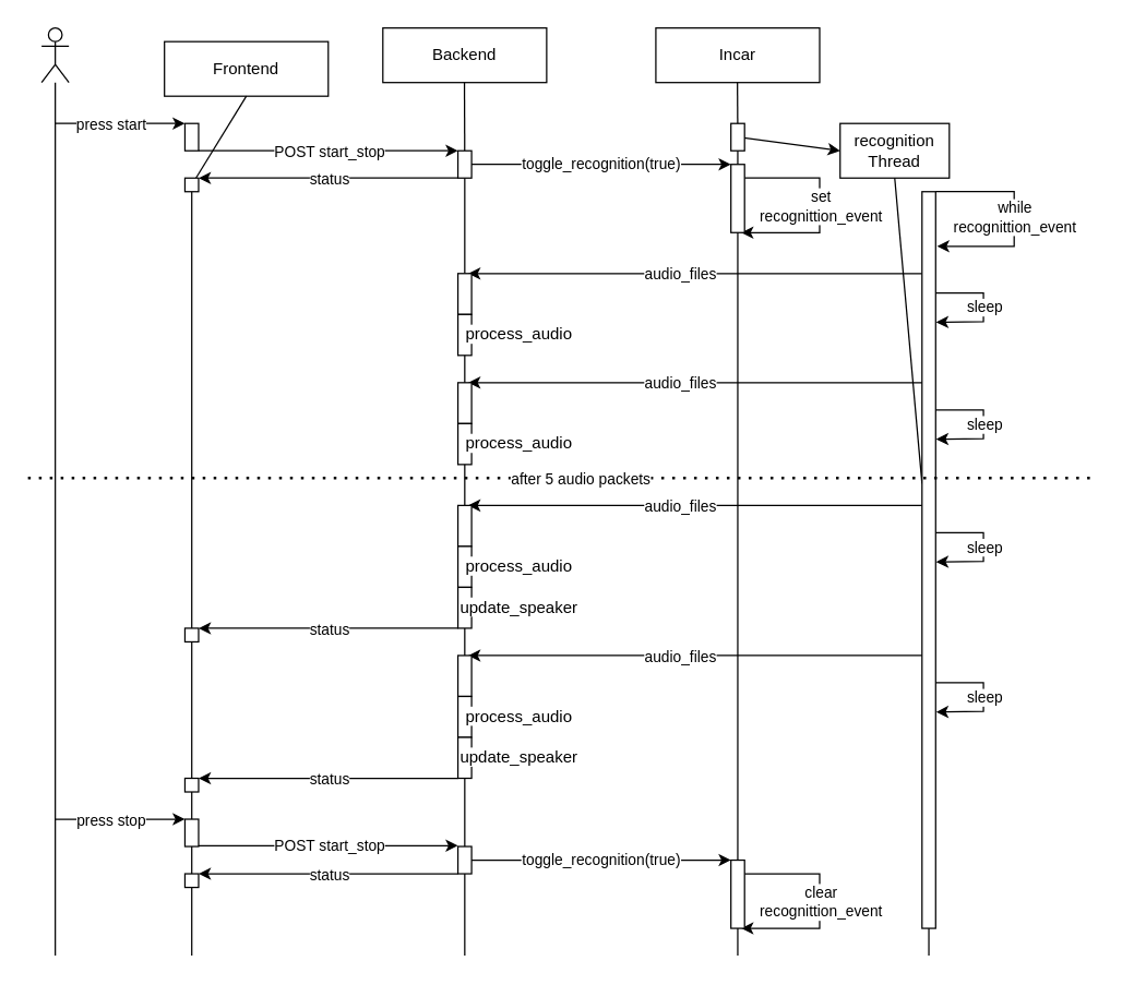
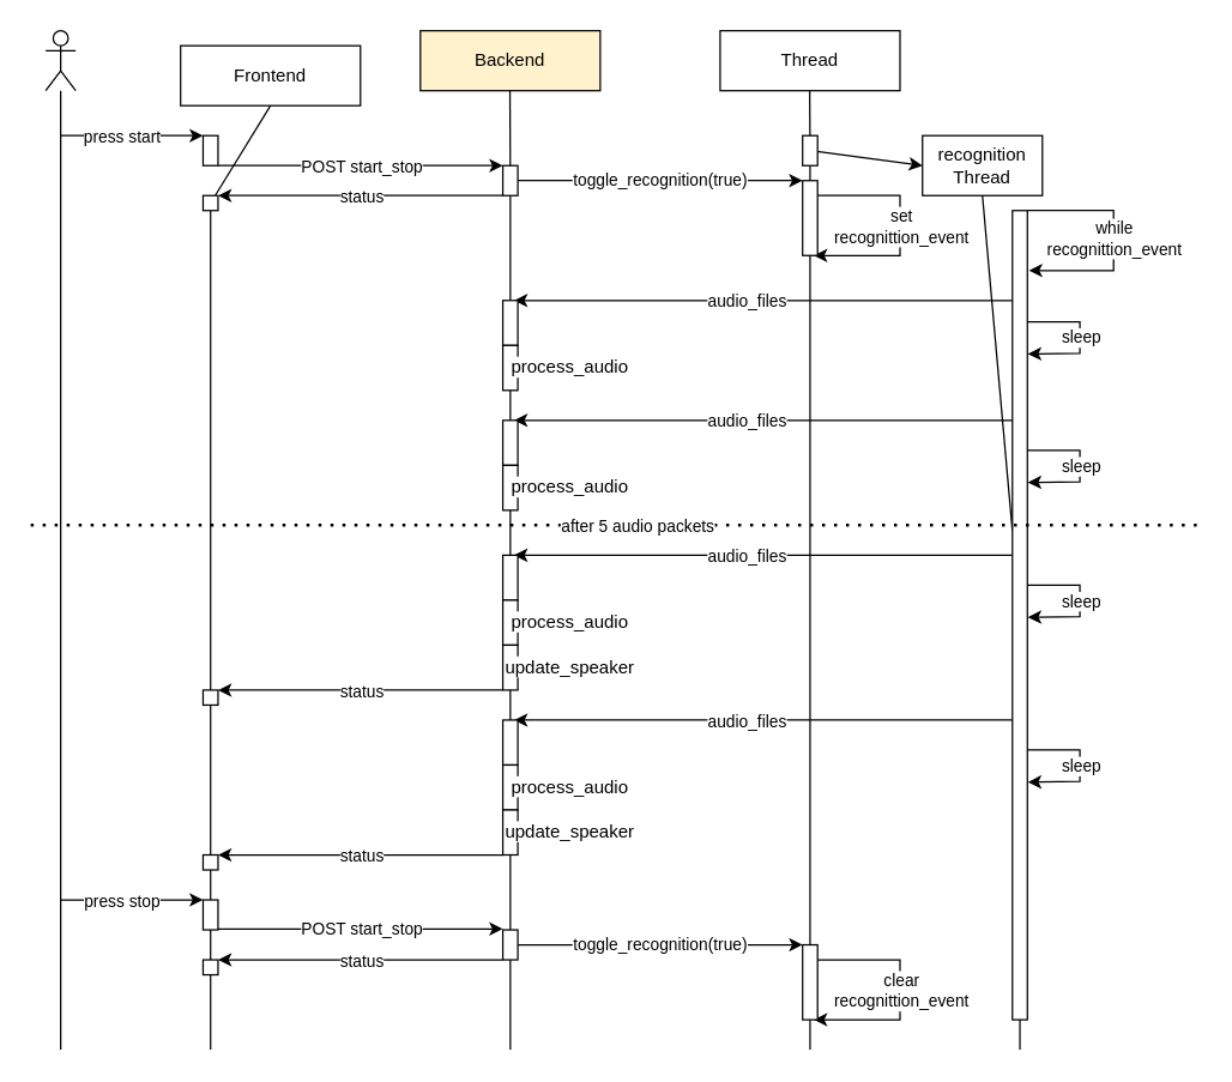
  <mxCell id="0" />
  <mxCell id="1" parent="0" />
- <mxCell id="2" value="Backend" style="rounded=0;whiteSpace=wrap;html=1;" vertex="1" parent="1"><mxGeometry x="280" y="20" width="120" height="40" as="geometry" /></mxCell>
+ <mxCell id="2" value="Backend" style="rounded=0;whiteSpace=wrap;html=1;fillColor=#fff2cc;" vertex="1" parent="1"><mxGeometry x="280" y="20" width="120" height="40" as="geometry" /></mxCell>
  <mxCell id="3" value="Frontend" style="rounded=0;whiteSpace=wrap;html=1;" vertex="1" parent="1"><mxGeometry x="120" y="30" width="120" height="40" as="geometry" /></mxCell>
- <mxCell id="4" value="Incar" style="rounded=0;whiteSpace=wrap;html=1;" vertex="1" parent="1"><mxGeometry x="480" y="20" width="120" height="40" as="geometry" /></mxCell>
+ <mxCell id="4" value="Thread" style="rounded=0;whiteSpace=wrap;html=1;" vertex="1" parent="1"><mxGeometry x="480" y="20" width="120" height="40" as="geometry" /></mxCell>
  <mxCell id="5" value="" style="endArrow=none;html=1;entryX=0.5;entryY=1;entryDx=0;entryDy=0;startArrow=none;" edge="1" parent="1" source="18" target="3"><mxGeometry width="50" height="50" relative="1" as="geometry"><mxPoint x="140" y="660.952" as="sourcePoint" /><mxPoint x="570" y="50" as="targetPoint" /></mxGeometry></mxCell>
  <mxCell id="6" value="" style="endArrow=none;html=1;entryX=0.5;entryY=1;entryDx=0;entryDy=0;startArrow=none;" edge="1" parent="1" source="14"><mxGeometry width="50" height="50" relative="1" as="geometry"><mxPoint x="339.76" y="660.952" as="sourcePoint" /><mxPoint x="339.76" y="60" as="targetPoint" /></mxGeometry></mxCell>
  <mxCell id="7" value="" style="endArrow=none;html=1;entryX=0.5;entryY=1;entryDx=0;entryDy=0;startArrow=none;" edge="1" parent="1" source="32"><mxGeometry width="50" height="50" relative="1" as="geometry"><mxPoint x="539.76" y="660.952" as="sourcePoint" /><mxPoint x="539.76" y="60" as="targetPoint" /></mxGeometry></mxCell>
  <mxCell id="8" value="" style="rounded=0;whiteSpace=wrap;html=1;" vertex="1" parent="1"><mxGeometry x="135" y="90" width="10" height="20" as="geometry" /></mxCell>
  <mxCell id="9" value="" style="endArrow=classic;html=1;entryX=0;entryY=0;entryDx=0;entryDy=0;" edge="1" parent="1" target="8"><mxGeometry width="50" height="50" relative="1" as="geometry"><mxPoint x="40" y="90" as="sourcePoint" /><mxPoint x="130" y="90" as="targetPoint" /></mxGeometry></mxCell>
  <mxCell id="10" value="press start" style="edgeLabel;html=1;align=center;verticalAlign=middle;resizable=0;points=[];" vertex="1" connectable="0" parent="9"><mxGeometry x="-0.426" y="1" relative="1" as="geometry"><mxPoint x="13" y="1" as="offset" /></mxGeometry></mxCell>
  <mxCell id="11" value="" style="endArrow=classic;html=1;entryX=0;entryY=0;entryDx=0;entryDy=0;" edge="1" parent="1" target="14"><mxGeometry width="50" height="50" relative="1" as="geometry"><mxPoint x="145" y="110" as="sourcePoint" /><mxPoint x="330" y="110" as="targetPoint" /></mxGeometry></mxCell>
  <mxCell id="12" value="POST start_stop" style="edgeLabel;html=1;align=center;verticalAlign=middle;resizable=0;points=[];" vertex="1" connectable="0" parent="11"><mxGeometry x="-0.001" relative="1" as="geometry"><mxPoint as="offset" /></mxGeometry></mxCell>
  <mxCell id="13" value="" style="endArrow=none;html=1;entryX=0.5;entryY=1;entryDx=0;entryDy=0;startArrow=none;" edge="1" parent="1" source="28" target="14"><mxGeometry width="50" height="50" relative="1" as="geometry"><mxPoint x="339.76" y="660.952" as="sourcePoint" /><mxPoint x="339.76" y="60" as="targetPoint" /></mxGeometry></mxCell>
  <mxCell id="14" value="" style="rounded=0;whiteSpace=wrap;html=1;" vertex="1" parent="1"><mxGeometry x="335" y="110" width="10" height="20" as="geometry" /></mxCell>
  <mxCell id="15" value="" style="endArrow=classic;html=1;entryX=1;entryY=0;entryDx=0;entryDy=0;" edge="1" parent="1" target="18"><mxGeometry width="50" height="50" relative="1" as="geometry"><mxPoint x="335" y="130" as="sourcePoint" /><mxPoint x="245" y="130" as="targetPoint" /></mxGeometry></mxCell>
  <mxCell id="16" value="status" style="edgeLabel;html=1;align=center;verticalAlign=middle;resizable=0;points=[];" vertex="1" connectable="0" parent="15"><mxGeometry x="0.004" relative="1" as="geometry"><mxPoint as="offset" /></mxGeometry></mxCell>
  <mxCell id="17" value="" style="endArrow=none;html=1;entryX=0.5;entryY=1;entryDx=0;entryDy=0;startArrow=none;" edge="1" parent="1" source="58" target="18"><mxGeometry width="50" height="50" relative="1" as="geometry"><mxPoint x="140" y="660.952" as="sourcePoint" /><mxPoint x="140" y="60" as="targetPoint" /></mxGeometry></mxCell>
  <mxCell id="18" value="" style="rounded=0;whiteSpace=wrap;html=1;" vertex="1" parent="1"><mxGeometry x="135" y="130" width="10" height="10" as="geometry" /></mxCell>
  <mxCell id="19" value="toggle_recognition(true)" style="endArrow=classic;html=1;entryX=0;entryY=0;entryDx=0;entryDy=0;" edge="1" parent="1" target="33"><mxGeometry width="50" height="50" relative="1" as="geometry"><mxPoint x="345" y="120" as="sourcePoint" /><mxPoint x="530" y="120" as="targetPoint" /></mxGeometry></mxCell>
  <mxCell id="20" value="recognition Thread" style="rounded=0;whiteSpace=wrap;html=1;" vertex="1" parent="1"><mxGeometry x="615" y="90" width="80" height="40" as="geometry" /></mxCell>
  <mxCell id="21" value="" style="endArrow=classic;html=1;entryX=0;entryY=0.5;entryDx=0;entryDy=0;" edge="1" parent="1" target="20"><mxGeometry width="50" height="50" relative="1" as="geometry"><mxPoint x="540" y="100" as="sourcePoint" /><mxPoint x="610" y="100" as="targetPoint" /></mxGeometry></mxCell>
  <mxCell id="22" value="" style="endArrow=none;html=1;startArrow=none;entryX=0.5;entryY=1;entryDx=0;entryDy=0;" edge="1" parent="1" source="26" target="20"><mxGeometry width="50" height="50" relative="1" as="geometry"><mxPoint x="679.76" y="660.952" as="sourcePoint" /><mxPoint x="680" y="160" as="targetPoint" /></mxGeometry></mxCell>
  <mxCell id="23" value="" style="endArrow=classic;html=1;entryX=0.75;entryY=0;entryDx=0;entryDy=0;" edge="1" parent="1" target="28"><mxGeometry width="50" height="50" relative="1" as="geometry"><mxPoint x="675" y="200" as="sourcePoint" /><mxPoint x="395" y="200" as="targetPoint" /></mxGeometry></mxCell>
  <mxCell id="24" value="audio_files" style="edgeLabel;html=1;align=center;verticalAlign=middle;resizable=0;points=[];" vertex="1" connectable="0" parent="23"><mxGeometry x="0.073" relative="1" as="geometry"><mxPoint as="offset" /></mxGeometry></mxCell>
  <mxCell id="25" value="" style="endArrow=none;html=1;" edge="1" parent="1" target="26"><mxGeometry width="50" height="50" relative="1" as="geometry"><mxPoint x="680" y="700" as="sourcePoint" /><mxPoint x="680" y="160" as="targetPoint" /></mxGeometry></mxCell>
  <mxCell id="26" value="" style="rounded=0;whiteSpace=wrap;html=1;" vertex="1" parent="1"><mxGeometry x="675" y="140" width="10" height="540" as="geometry" /></mxCell>
  <mxCell id="27" value="" style="endArrow=none;html=1;entryX=0.5;entryY=1;entryDx=0;entryDy=0;startArrow=none;" edge="1" parent="1" target="28"><mxGeometry width="50" height="50" relative="1" as="geometry"><mxPoint x="340" y="460" as="sourcePoint" /><mxPoint x="340" y="130" as="targetPoint" /></mxGeometry></mxCell>
  <mxCell id="28" value="" style="rounded=0;whiteSpace=wrap;html=1;" vertex="1" parent="1"><mxGeometry x="335" y="200" width="10" height="30" as="geometry" /></mxCell>
  <mxCell id="29" value="" style="endArrow=classic;html=1;rounded=0;entryX=0.75;entryY=1;entryDx=0;entryDy=0;" edge="1" parent="1" target="33"><mxGeometry width="50" height="50" relative="1" as="geometry"><mxPoint x="545" y="130" as="sourcePoint" /><mxPoint x="550" y="150" as="targetPoint" /><Array as="points"><mxPoint x="600" y="130" /><mxPoint x="600" y="170" /></Array></mxGeometry></mxCell>
  <mxCell id="30" value="set&lt;br&gt;recognittion_event" style="edgeLabel;html=1;align=center;verticalAlign=middle;resizable=0;points=[];" vertex="1" connectable="0" parent="29"><mxGeometry x="-0.045" y="2" relative="1" as="geometry"><mxPoint x="-2" y="2" as="offset" /></mxGeometry></mxCell>
  <mxCell id="31" value="" style="endArrow=none;html=1;entryX=0.5;entryY=1;entryDx=0;entryDy=0;" edge="1" parent="1" target="32"><mxGeometry width="50" height="50" relative="1" as="geometry"><mxPoint x="540" y="700" as="sourcePoint" /><mxPoint x="539.76" y="60" as="targetPoint" /></mxGeometry></mxCell>
  <mxCell id="32" value="" style="rounded=0;whiteSpace=wrap;html=1;" vertex="1" parent="1"><mxGeometry x="535" y="90" width="10" height="20" as="geometry" /></mxCell>
  <mxCell id="33" value="" style="rounded=0;whiteSpace=wrap;html=1;" vertex="1" parent="1"><mxGeometry x="535" y="120" width="10" height="50" as="geometry" /></mxCell>
  <mxCell id="34" value="" style="endArrow=classic;html=1;rounded=0;exitX=1;exitY=0;exitDx=0;exitDy=0;" edge="1" parent="1" source="26"><mxGeometry width="50" height="50" relative="1" as="geometry"><mxPoint x="687.5" y="140" as="sourcePoint" /><mxPoint x="686" y="180" as="targetPoint" /><Array as="points"><mxPoint x="742.5" y="140" /><mxPoint x="742.5" y="180" /></Array></mxGeometry></mxCell>
  <mxCell id="35" value="while&lt;br&gt;recognittion_event" style="edgeLabel;html=1;align=center;verticalAlign=middle;resizable=0;points=[];" vertex="1" connectable="0" parent="34"><mxGeometry x="-0.045" y="2" relative="1" as="geometry"><mxPoint x="-2" y="2" as="offset" /></mxGeometry></mxCell>
  <mxCell id="36" value="" style="endArrow=classic;html=1;rounded=0;exitX=1;exitY=0.5;exitDx=0;exitDy=0;entryX=1.036;entryY=0.626;entryDx=0;entryDy=0;entryPerimeter=0;" edge="1" parent="1"><mxGeometry width="50" height="50" relative="1" as="geometry"><mxPoint x="685" y="214.29" as="sourcePoint" /><mxPoint x="685.36" y="235.71" as="targetPoint" /><Array as="points"><mxPoint x="720" y="214.29" /><mxPoint x="720" y="235.29" /></Array></mxGeometry></mxCell>
  <mxCell id="37" value="sleep" style="edgeLabel;html=1;align=center;verticalAlign=middle;resizable=0;points=[];" vertex="1" connectable="0" parent="36"><mxGeometry x="-0.045" y="2" relative="1" as="geometry"><mxPoint x="-2" y="2" as="offset" /></mxGeometry></mxCell>
  <mxCell id="38" value="" style="endArrow=classic;html=1;entryX=0.75;entryY=0;entryDx=0;entryDy=0;" edge="1" parent="1"><mxGeometry width="50" height="50" relative="1" as="geometry"><mxPoint x="675" y="280" as="sourcePoint" /><mxPoint x="342.5" y="280" as="targetPoint" /></mxGeometry></mxCell>
  <mxCell id="39" value="audio_files" style="edgeLabel;html=1;align=center;verticalAlign=middle;resizable=0;points=[];" vertex="1" connectable="0" parent="38"><mxGeometry x="0.073" relative="1" as="geometry"><mxPoint as="offset" /></mxGeometry></mxCell>
  <mxCell id="40" value="" style="endArrow=classic;html=1;rounded=0;exitX=1;exitY=0.5;exitDx=0;exitDy=0;entryX=1.036;entryY=0.626;entryDx=0;entryDy=0;entryPerimeter=0;" edge="1" parent="1"><mxGeometry width="50" height="50" relative="1" as="geometry"><mxPoint x="685" y="300" as="sourcePoint" /><mxPoint x="685.36" y="321.42" as="targetPoint" /><Array as="points"><mxPoint x="720" y="300" /><mxPoint x="720" y="321" /></Array></mxGeometry></mxCell>
  <mxCell id="41" value="sleep" style="edgeLabel;html=1;align=center;verticalAlign=middle;resizable=0;points=[];" vertex="1" connectable="0" parent="40"><mxGeometry x="-0.045" y="2" relative="1" as="geometry"><mxPoint x="-2" y="2" as="offset" /></mxGeometry></mxCell>
  <mxCell id="42" value="&lt;span style=&quot;background-color: rgb(255, 255, 255);&quot;&gt;process_audio&lt;/span&gt;" style="rounded=0;whiteSpace=wrap;html=1;spacingLeft=80;" vertex="1" parent="1"><mxGeometry x="335" y="230" width="10" height="30" as="geometry" /></mxCell>
  <mxCell id="43" value="" style="endArrow=none;dashed=1;html=1;dashPattern=1 3;strokeWidth=2;rounded=0;" edge="1" parent="1"><mxGeometry width="50" height="50" relative="1" as="geometry"><mxPoint x="20" y="350" as="sourcePoint" /><mxPoint x="800" y="350" as="targetPoint" /></mxGeometry></mxCell>
  <mxCell id="44" value="after 5 audio packets" style="edgeLabel;html=1;align=center;verticalAlign=middle;resizable=0;points=[];" vertex="1" connectable="0" parent="43"><mxGeometry x="0.037" relative="1" as="geometry"><mxPoint as="offset" /></mxGeometry></mxCell>
  <mxCell id="45" value="" style="endArrow=classic;html=1;entryX=0.75;entryY=0;entryDx=0;entryDy=0;" edge="1" parent="1"><mxGeometry width="50" height="50" relative="1" as="geometry"><mxPoint x="675" y="370" as="sourcePoint" /><mxPoint x="342.5" y="370" as="targetPoint" /></mxGeometry></mxCell>
  <mxCell id="46" value="audio_files" style="edgeLabel;html=1;align=center;verticalAlign=middle;resizable=0;points=[];" vertex="1" connectable="0" parent="45"><mxGeometry x="0.073" relative="1" as="geometry"><mxPoint as="offset" /></mxGeometry></mxCell>
  <mxCell id="47" value="" style="endArrow=classic;html=1;rounded=0;exitX=1;exitY=0.5;exitDx=0;exitDy=0;entryX=1.036;entryY=0.626;entryDx=0;entryDy=0;entryPerimeter=0;" edge="1" parent="1"><mxGeometry width="50" height="50" relative="1" as="geometry"><mxPoint x="685" y="390" as="sourcePoint" /><mxPoint x="685.36" y="411.42" as="targetPoint" /><Array as="points"><mxPoint x="720" y="390" /><mxPoint x="720" y="411" /></Array></mxGeometry></mxCell>
  <mxCell id="48" value="sleep" style="edgeLabel;html=1;align=center;verticalAlign=middle;resizable=0;points=[];" vertex="1" connectable="0" parent="47"><mxGeometry x="-0.045" y="2" relative="1" as="geometry"><mxPoint x="-2" y="2" as="offset" /></mxGeometry></mxCell>
  <mxCell id="49" value="" style="endArrow=none;html=1;entryX=0.5;entryY=1;entryDx=0;entryDy=0;" edge="1" parent="1"><mxGeometry width="50" height="50" relative="1" as="geometry"><mxPoint x="340" y="700" as="sourcePoint" /><mxPoint x="340" y="460" as="targetPoint" /></mxGeometry></mxCell>
  <mxCell id="50" value="" style="rounded=0;whiteSpace=wrap;html=1;" vertex="1" parent="1"><mxGeometry x="335" y="280" width="10" height="30" as="geometry" /></mxCell>
  <mxCell id="51" value="&lt;span style=&quot;background-color: rgb(255, 255, 255);&quot;&gt;process_audio&lt;/span&gt;" style="rounded=0;whiteSpace=wrap;html=1;spacingLeft=80;" vertex="1" parent="1"><mxGeometry x="335" y="310" width="10" height="30" as="geometry" /></mxCell>
  <mxCell id="52" value="" style="rounded=0;whiteSpace=wrap;html=1;" vertex="1" parent="1"><mxGeometry x="335" y="370" width="10" height="30" as="geometry" /></mxCell>
  <mxCell id="53" value="&lt;span style=&quot;background-color: rgb(255, 255, 255);&quot;&gt;process_audio&lt;/span&gt;" style="rounded=0;whiteSpace=wrap;html=1;spacingLeft=80;" vertex="1" parent="1"><mxGeometry x="335" y="400" width="10" height="30" as="geometry" /></mxCell>
  <mxCell id="54" value="&lt;span style=&quot;background-color: rgb(255, 255, 255);&quot;&gt;update_speaker&lt;/span&gt;" style="rounded=0;whiteSpace=wrap;html=1;spacingLeft=80;" vertex="1" parent="1"><mxGeometry x="335" y="430" width="10" height="30" as="geometry" /></mxCell>
  <mxCell id="55" value="" style="endArrow=classic;html=1;entryX=1;entryY=0;entryDx=0;entryDy=0;" edge="1" parent="1"><mxGeometry width="50" height="50" relative="1" as="geometry"><mxPoint x="335" y="460" as="sourcePoint" /><mxPoint x="145" y="460" as="targetPoint" /></mxGeometry></mxCell>
  <mxCell id="56" value="status" style="edgeLabel;html=1;align=center;verticalAlign=middle;resizable=0;points=[];" vertex="1" connectable="0" parent="55"><mxGeometry x="0.004" relative="1" as="geometry"><mxPoint as="offset" /></mxGeometry></mxCell>
  <mxCell id="57" value="" style="endArrow=none;html=1;entryX=0.5;entryY=1;entryDx=0;entryDy=0;" edge="1" parent="1" target="58"><mxGeometry width="50" height="50" relative="1" as="geometry"><mxPoint x="140" y="700" as="sourcePoint" /><mxPoint x="140" y="140" as="targetPoint" /></mxGeometry></mxCell>
  <mxCell id="58" value="" style="rounded=0;whiteSpace=wrap;html=1;" vertex="1" parent="1"><mxGeometry x="135" y="460" width="10" height="10" as="geometry" /></mxCell>
  <mxCell id="59" value="" style="endArrow=classic;html=1;entryX=0.75;entryY=0;entryDx=0;entryDy=0;" edge="1" parent="1"><mxGeometry width="50" height="50" relative="1" as="geometry"><mxPoint x="675" y="480" as="sourcePoint" /><mxPoint x="342.5" y="480" as="targetPoint" /></mxGeometry></mxCell>
  <mxCell id="60" value="audio_files" style="edgeLabel;html=1;align=center;verticalAlign=middle;resizable=0;points=[];" vertex="1" connectable="0" parent="59"><mxGeometry x="0.073" relative="1" as="geometry"><mxPoint as="offset" /></mxGeometry></mxCell>
  <mxCell id="61" value="" style="endArrow=classic;html=1;rounded=0;exitX=1;exitY=0.5;exitDx=0;exitDy=0;entryX=1.036;entryY=0.626;entryDx=0;entryDy=0;entryPerimeter=0;" edge="1" parent="1"><mxGeometry width="50" height="50" relative="1" as="geometry"><mxPoint x="685" y="500" as="sourcePoint" /><mxPoint x="685.36" y="521.42" as="targetPoint" /><Array as="points"><mxPoint x="720" y="500" /><mxPoint x="720" y="521" /></Array></mxGeometry></mxCell>
  <mxCell id="62" value="sleep" style="edgeLabel;html=1;align=center;verticalAlign=middle;resizable=0;points=[];" vertex="1" connectable="0" parent="61"><mxGeometry x="-0.045" y="2" relative="1" as="geometry"><mxPoint x="-2" y="2" as="offset" /></mxGeometry></mxCell>
  <mxCell id="63" value="" style="rounded=0;whiteSpace=wrap;html=1;" vertex="1" parent="1"><mxGeometry x="335" y="480" width="10" height="30" as="geometry" /></mxCell>
  <mxCell id="64" value="&lt;span style=&quot;background-color: rgb(255, 255, 255);&quot;&gt;process_audio&lt;/span&gt;" style="rounded=0;whiteSpace=wrap;html=1;spacingLeft=80;" vertex="1" parent="1"><mxGeometry x="335" y="510" width="10" height="30" as="geometry" /></mxCell>
  <mxCell id="65" value="&lt;span style=&quot;background-color: rgb(255, 255, 255);&quot;&gt;update_speaker&lt;/span&gt;" style="rounded=0;whiteSpace=wrap;html=1;spacingLeft=80;" vertex="1" parent="1"><mxGeometry x="335" y="540" width="10" height="30" as="geometry" /></mxCell>
  <mxCell id="66" value="" style="endArrow=classic;html=1;entryX=1;entryY=0;entryDx=0;entryDy=0;" edge="1" parent="1"><mxGeometry width="50" height="50" relative="1" as="geometry"><mxPoint x="335" y="570" as="sourcePoint" /><mxPoint x="145" y="570" as="targetPoint" /></mxGeometry></mxCell>
  <mxCell id="67" value="status" style="edgeLabel;html=1;align=center;verticalAlign=middle;resizable=0;points=[];" vertex="1" connectable="0" parent="66"><mxGeometry x="0.004" relative="1" as="geometry"><mxPoint as="offset" /></mxGeometry></mxCell>
  <mxCell id="68" value="" style="rounded=0;whiteSpace=wrap;html=1;" vertex="1" parent="1"><mxGeometry x="135" y="570" width="10" height="10" as="geometry" /></mxCell>
  <mxCell id="69" value="" style="shape=umlActor;verticalLabelPosition=bottom;verticalAlign=top;html=1;outlineConnect=0;" vertex="1" parent="1"><mxGeometry x="30" y="20" width="20" height="40" as="geometry" /></mxCell>
  <mxCell id="70" value="" style="endArrow=none;html=1;rounded=0;" edge="1" parent="1" target="69"><mxGeometry width="50" height="50" relative="1" as="geometry"><mxPoint x="40" y="700" as="sourcePoint" /><mxPoint x="280" y="240" as="targetPoint" /></mxGeometry></mxCell>
  <mxCell id="71" value="" style="rounded=0;whiteSpace=wrap;html=1;" vertex="1" parent="1"><mxGeometry x="135" y="600" width="10" height="20" as="geometry" /></mxCell>
  <mxCell id="72" value="" style="endArrow=classic;html=1;entryX=0;entryY=0;entryDx=0;entryDy=0;" edge="1" parent="1" target="71"><mxGeometry width="50" height="50" relative="1" as="geometry"><mxPoint x="40" y="600" as="sourcePoint" /><mxPoint x="130" y="600" as="targetPoint" /></mxGeometry></mxCell>
  <mxCell id="73" value="press stop" style="edgeLabel;html=1;align=center;verticalAlign=middle;resizable=0;points=[];" vertex="1" connectable="0" parent="72"><mxGeometry x="-0.426" y="1" relative="1" as="geometry"><mxPoint x="13" y="1" as="offset" /></mxGeometry></mxCell>
  <mxCell id="74" value="" style="rounded=0;whiteSpace=wrap;html=1;" vertex="1" parent="1"><mxGeometry x="335" y="620" width="10" height="20" as="geometry" /></mxCell>
  <mxCell id="75" value="" style="rounded=0;whiteSpace=wrap;html=1;" vertex="1" parent="1"><mxGeometry x="135" y="640" width="10" height="10" as="geometry" /></mxCell>
  <mxCell id="76" value="toggle_recognition(true)" style="endArrow=classic;html=1;entryX=0;entryY=0;entryDx=0;entryDy=0;" edge="1" parent="1"><mxGeometry width="50" height="50" relative="1" as="geometry"><mxPoint x="345" y="630" as="sourcePoint" /><mxPoint x="535" y="630" as="targetPoint" /></mxGeometry></mxCell>
  <mxCell id="77" value="" style="endArrow=classic;html=1;entryX=1;entryY=0;entryDx=0;entryDy=0;" edge="1" parent="1"><mxGeometry width="50" height="50" relative="1" as="geometry"><mxPoint x="335" y="640" as="sourcePoint" /><mxPoint x="145" y="640" as="targetPoint" /></mxGeometry></mxCell>
  <mxCell id="78" value="status" style="edgeLabel;html=1;align=center;verticalAlign=middle;resizable=0;points=[];" vertex="1" connectable="0" parent="77"><mxGeometry x="0.004" relative="1" as="geometry"><mxPoint as="offset" /></mxGeometry></mxCell>
  <mxCell id="79" value="" style="endArrow=classic;html=1;entryX=0;entryY=0;entryDx=0;entryDy=0;" edge="1" parent="1"><mxGeometry width="50" height="50" relative="1" as="geometry"><mxPoint x="145" y="619.41" as="sourcePoint" /><mxPoint x="335" y="619.41" as="targetPoint" /></mxGeometry></mxCell>
  <mxCell id="80" value="POST start_stop" style="edgeLabel;html=1;align=center;verticalAlign=middle;resizable=0;points=[];" vertex="1" connectable="0" parent="79"><mxGeometry x="-0.001" relative="1" as="geometry"><mxPoint as="offset" /></mxGeometry></mxCell>
  <mxCell id="81" value="" style="endArrow=classic;html=1;rounded=0;entryX=0.75;entryY=1;entryDx=0;entryDy=0;" edge="1" parent="1" target="83"><mxGeometry width="50" height="50" relative="1" as="geometry"><mxPoint x="545" y="640" as="sourcePoint" /><mxPoint x="550" y="660" as="targetPoint" /><Array as="points"><mxPoint x="600" y="640" /><mxPoint x="600" y="680" /></Array></mxGeometry></mxCell>
  <mxCell id="82" value="clear&lt;br&gt;recognittion_event" style="edgeLabel;html=1;align=center;verticalAlign=middle;resizable=0;points=[];" vertex="1" connectable="0" parent="81"><mxGeometry x="-0.045" y="2" relative="1" as="geometry"><mxPoint x="-2" y="2" as="offset" /></mxGeometry></mxCell>
  <mxCell id="83" value="" style="rounded=0;whiteSpace=wrap;html=1;" vertex="1" parent="1"><mxGeometry x="535" y="630" width="10" height="50" as="geometry" /></mxCell>
